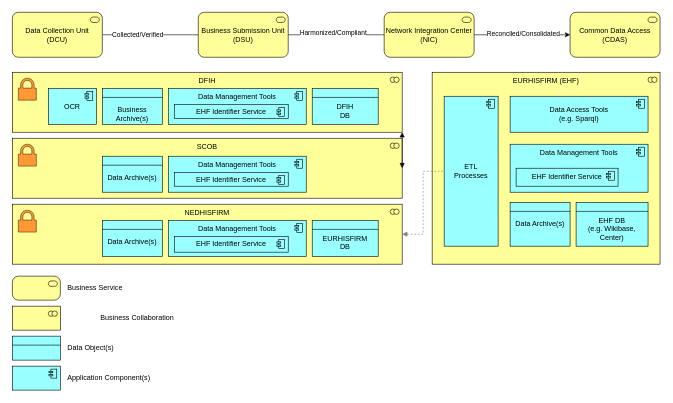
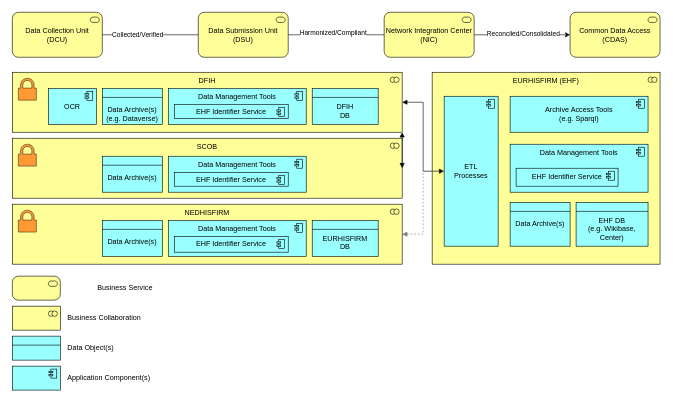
  <mxCell id="0" />
  <mxCell id="1" parent="0" />
  <mxCell id="2" value="EURHISFIRM (EHF)" style="html=1;outlineConnect=0;whiteSpace=wrap;fillColor=#ffff99;shape=mxgraph.archimate3.application;appType=collab;archiType=square;align=center;verticalAlign=top;" parent="1" vertex="1"><mxGeometry x="720" y="120" width="380" height="320" as="geometry" /></mxCell>
  <mxCell id="3" style="edgeStyle=orthogonalEdgeStyle;rounded=0;orthogonalLoop=1;jettySize=auto;html=1;exitX=1;exitY=0.5;exitDx=0;exitDy=0;exitPerimeter=0;entryX=0;entryY=0.5;entryDx=0;entryDy=0;entryPerimeter=0;endArrow=none;" parent="1" source="5" target="11" edge="1"><mxGeometry relative="1" as="geometry" /></mxCell>
  <mxCell id="4" value="Harmonized/Compliant" style="edgeLabel;html=1;align=center;verticalAlign=middle;resizable=0;points=[];" parent="3" vertex="1" connectable="0"><mxGeometry x="-0.075" y="4" relative="1" as="geometry"><mxPoint y="1" as="offset" /></mxGeometry></mxCell>
- <mxCell id="5" value="Business Submission Unit (DSU)" style="html=1;outlineConnect=0;whiteSpace=wrap;fillColor=#ffff99;shape=mxgraph.archimate3.application;appType=serv;archiType=rounded;" parent="1" vertex="1"><mxGeometry x="330" y="20" width="150" height="75" as="geometry" /></mxCell>
+ <mxCell id="5" value="Data Submission Unit (DSU)" style="html=1;outlineConnect=0;whiteSpace=wrap;fillColor=#ffff99;shape=mxgraph.archimate3.application;appType=serv;archiType=rounded;" parent="1" vertex="1"><mxGeometry x="330" y="20" width="150" height="75" as="geometry" /></mxCell>
  <mxCell id="6" style="edgeStyle=orthogonalEdgeStyle;rounded=0;orthogonalLoop=1;jettySize=auto;html=1;exitX=1;exitY=0.5;exitDx=0;exitDy=0;exitPerimeter=0;entryX=0;entryY=0.5;entryDx=0;entryDy=0;entryPerimeter=0;endArrow=none;" parent="1" source="8" target="5" edge="1"><mxGeometry relative="1" as="geometry" /></mxCell>
  <mxCell id="7" value="Collected/Verified" style="edgeLabel;html=1;align=center;verticalAlign=middle;resizable=0;points=[];" parent="6" vertex="1" connectable="0"><mxGeometry x="-0.277" y="1" relative="1" as="geometry"><mxPoint y="1" as="offset" /></mxGeometry></mxCell>
  <mxCell id="8" value="Data Collection Unit&lt;br&gt;(DCU)" style="html=1;outlineConnect=0;whiteSpace=wrap;fillColor=#ffff99;shape=mxgraph.archimate3.application;appType=serv;archiType=rounded;" parent="1" vertex="1"><mxGeometry x="20" y="20" width="150" height="75" as="geometry" /></mxCell>
  <mxCell id="9" style="edgeStyle=orthogonalEdgeStyle;rounded=0;orthogonalLoop=1;jettySize=auto;html=1;exitX=1;exitY=0.5;exitDx=0;exitDy=0;exitPerimeter=0;entryX=0;entryY=0.5;entryDx=0;entryDy=0;entryPerimeter=0;" parent="1" source="11" target="12" edge="1"><mxGeometry relative="1" as="geometry" /></mxCell>
  <mxCell id="10" value="Reconciled/Consolidated" style="edgeLabel;html=1;align=center;verticalAlign=middle;resizable=0;points=[];" parent="9" vertex="1" connectable="0"><mxGeometry x="0.013" y="3" relative="1" as="geometry"><mxPoint y="1" as="offset" /></mxGeometry></mxCell>
  <mxCell id="11" value="Network Integration Center&lt;br&gt;(NIC)" style="html=1;outlineConnect=0;whiteSpace=wrap;fillColor=#ffff99;shape=mxgraph.archimate3.application;appType=serv;archiType=rounded;" parent="1" vertex="1"><mxGeometry x="640" y="20" width="150" height="75" as="geometry" /></mxCell>
  <mxCell id="12" value="Common Data Access (CDAS)" style="html=1;outlineConnect=0;whiteSpace=wrap;fillColor=#ffff99;shape=mxgraph.archimate3.application;appType=serv;archiType=rounded;" parent="1" vertex="1"><mxGeometry x="950" y="20" width="150" height="75" as="geometry" /></mxCell>
+ <mxCell id="13" style="edgeStyle=elbowEdgeStyle;rounded=0;orthogonalLoop=1;jettySize=auto;html=1;exitX=1;exitY=0.5;exitDx=0;exitDy=0;exitPerimeter=0;entryX=0;entryY=0.5;entryDx=0;entryDy=0;entryPerimeter=0;endArrow=block;endFill=1;strokeWidth=1;startArrow=block;startFill=1;" parent="1" source="14" target="39" edge="1"><mxGeometry relative="1" as="geometry" /></mxCell>
  <mxCell id="14" value="DFIH" style="html=1;outlineConnect=0;whiteSpace=wrap;fillColor=#ffff99;shape=mxgraph.archimate3.application;appType=collab;archiType=square;verticalAlign=top;" parent="1" vertex="1"><mxGeometry x="20" y="120" width="650" height="100" as="geometry" /></mxCell>
  <mxCell id="15" value="SCOB" style="html=1;outlineConnect=0;whiteSpace=wrap;fillColor=#ffff99;shape=mxgraph.archimate3.application;appType=collab;archiType=square;verticalAlign=top;" parent="1" vertex="1"><mxGeometry x="20" y="230" width="650" height="100" as="geometry" /></mxCell>
  <mxCell id="16" value="&lt;table cellpadding=&quot;0&quot; cellspacing=&quot;0&quot; style=&quot;font-size: 1em ; width: 100% ; height: 100%&quot;&gt;&lt;tbody&gt;&lt;tr style=&quot;height: 20px&quot;&gt;&lt;td&gt;&lt;/td&gt;&lt;/tr&gt;&lt;tr&gt;&lt;td valign=&quot;top&quot; style=&quot;padding: 4px&quot;&gt;DFIH&lt;br&gt;DB&lt;br&gt;&lt;br&gt;&lt;/td&gt;&lt;/tr&gt;&lt;/tbody&gt;&lt;/table&gt;" style="html=1;outlineConnect=0;whiteSpace=wrap;fillColor=#99ffff;shape=mxgraph.archimate3.businessObject;overflow=fill;align=center;" parent="1" vertex="1"><mxGeometry x="520" y="147" width="110" height="60" as="geometry" /></mxCell>
  <mxCell id="17" value="&lt;table cellpadding=&quot;0&quot; cellspacing=&quot;0&quot; style=&quot;font-size: 1em ; width: 100% ; height: 100%&quot;&gt;&lt;tbody&gt;&lt;tr style=&quot;height: 20px&quot;&gt;&lt;td&gt;&lt;/td&gt;&lt;/tr&gt;&lt;tr&gt;&lt;td valign=&quot;top&quot; style=&quot;padding: 4px&quot;&gt;EHF DB&lt;br&gt;(e.g. Wikibase, Center)&lt;br&gt;&lt;br&gt;&lt;/td&gt;&lt;/tr&gt;&lt;/tbody&gt;&lt;/table&gt;" style="html=1;outlineConnect=0;whiteSpace=wrap;fillColor=#99ffff;shape=mxgraph.archimate3.businessObject;overflow=fill;align=center;" parent="1" vertex="1"><mxGeometry x="960" y="337" width="120" height="73" as="geometry" /></mxCell>
  <mxCell id="18" value="OCR" style="html=1;outlineConnect=0;whiteSpace=wrap;fillColor=#99ffff;shape=mxgraph.archimate3.application;appType=comp;archiType=square;align=center;" parent="1" vertex="1"><mxGeometry x="80" y="147" width="80" height="60" as="geometry" /></mxCell>
  <mxCell id="19" value="Data Management Tools" style="html=1;outlineConnect=0;whiteSpace=wrap;fillColor=#99ffff;shape=mxgraph.archimate3.application;appType=comp;archiType=square;align=center;verticalAlign=top;" parent="1" vertex="1"><mxGeometry x="280" y="147" width="230" height="60" as="geometry" /></mxCell>
  <mxCell id="20" value="Data Management Tools" style="html=1;outlineConnect=0;whiteSpace=wrap;fillColor=#99ffff;shape=mxgraph.archimate3.application;appType=comp;archiType=square;align=center;verticalAlign=top;" parent="1" vertex="1"><mxGeometry x="280" y="260" width="230" height="60" as="geometry" /></mxCell>
- <mxCell id="21" value="Data Access Tools&lt;br&gt;(e.g. Sparql)" style="html=1;outlineConnect=0;whiteSpace=wrap;fillColor=#99ffff;shape=mxgraph.archimate3.application;appType=comp;archiType=square;align=center;" parent="1" vertex="1"><mxGeometry x="850" y="160" width="230" height="60" as="geometry" /></mxCell>
+ <mxCell id="21" value="Archive Access Tools&lt;br&gt;(e.g. Sparql)" style="html=1;outlineConnect=0;whiteSpace=wrap;fillColor=#99ffff;shape=mxgraph.archimate3.application;appType=comp;archiType=square;align=center;" parent="1" vertex="1"><mxGeometry x="850" y="160" width="230" height="60" as="geometry" /></mxCell>
  <mxCell id="22" value="" style="html=1;outlineConnect=0;whiteSpace=wrap;fillColor=#ffff99;shape=mxgraph.archimate3.application;appType=collab;archiType=square;align=center;" parent="1" vertex="1"><mxGeometry x="20" y="510" width="80" height="40" as="geometry" /></mxCell>
- <mxCell id="23" value="Business Collaboration" style="text;html=1;strokeColor=none;fillColor=none;align=left;verticalAlign=middle;whiteSpace=wrap;rounded=0;" parent="1" vertex="1"><mxGeometry x="165" y="520" width="150" height="20" as="geometry" /></mxCell>
+ <mxCell id="23" value="Business Collaboration" style="text;html=1;strokeColor=none;fillColor=none;align=left;verticalAlign=middle;whiteSpace=wrap;rounded=0;" parent="1" vertex="1"><mxGeometry x="110" y="520" width="150" height="20" as="geometry" /></mxCell>
  <mxCell id="24" value="Data Object(s)" style="text;html=1;strokeColor=none;fillColor=none;align=left;verticalAlign=middle;whiteSpace=wrap;rounded=0;" parent="1" vertex="1"><mxGeometry x="110" y="570" width="150" height="20" as="geometry" /></mxCell>
  <mxCell id="25" value="&lt;table cellpadding=&quot;0&quot; cellspacing=&quot;0&quot; style=&quot;font-size:1em;width:100%;height:100%;&quot;&gt;&lt;tr style=&quot;height:20px;&quot;&gt;&lt;td align=&quot;center&quot;&gt;&lt;/td&gt;&lt;/tr&gt;&lt;tr&gt;&lt;td align=&quot;left&quot; valign=&quot;top&quot; style=&quot;padding:4px;&quot;&gt;&lt;/td&gt;&lt;/tr&gt;&lt;/table&gt;" style="html=1;outlineConnect=0;whiteSpace=wrap;fillColor=#99ffff;shape=mxgraph.archimate3.businessObject;overflow=fill;align=left;" parent="1" vertex="1"><mxGeometry x="20" y="560" width="80" height="40" as="geometry" /></mxCell>
  <mxCell id="26" value="" style="html=1;outlineConnect=0;whiteSpace=wrap;fillColor=#99ffff;shape=mxgraph.archimate3.application;appType=comp;archiType=square;align=left;" parent="1" vertex="1"><mxGeometry x="20" y="610" width="80" height="40" as="geometry" /></mxCell>
  <mxCell id="27" value="Application Component(s)" style="text;html=1;strokeColor=none;fillColor=none;align=left;verticalAlign=middle;whiteSpace=wrap;rounded=0;" parent="1" vertex="1"><mxGeometry x="110" y="620" width="150" height="20" as="geometry" /></mxCell>
  <mxCell id="28" value="" style="html=1;outlineConnect=0;whiteSpace=wrap;fillColor=#ffff99;shape=mxgraph.archimate3.application;appType=serv;archiType=rounded;align=left;" parent="1" vertex="1"><mxGeometry x="20" y="460" width="80" height="40" as="geometry" /></mxCell>
- <mxCell id="29" value="Business Service" style="text;html=1;strokeColor=none;fillColor=none;align=left;verticalAlign=middle;whiteSpace=wrap;rounded=0;" parent="1" vertex="1"><mxGeometry x="110" y="470" width="150" height="20" as="geometry" /></mxCell>
+ <mxCell id="29" value="Business Service" style="text;html=1;strokeColor=none;fillColor=none;align=left;verticalAlign=middle;whiteSpace=wrap;rounded=0;" parent="1" vertex="1"><mxGeometry x="160" y="470" width="150" height="20" as="geometry" /></mxCell>
  <mxCell id="30" style="edgeStyle=elbowEdgeStyle;rounded=0;orthogonalLoop=1;jettySize=auto;html=1;exitX=1;exitY=0.5;exitDx=0;exitDy=0;exitPerimeter=0;entryX=0;entryY=0.5;entryDx=0;entryDy=0;entryPerimeter=0;startArrow=block;startFill=1;endArrow=none;endFill=1;strokeWidth=1;dashed=1;strokeColor=#808080;" parent="1" source="31" target="39" edge="1"><mxGeometry relative="1" as="geometry" /></mxCell>
  <mxCell id="31" value="NEDHISFIRM" style="html=1;outlineConnect=0;whiteSpace=wrap;fillColor=#ffff99;shape=mxgraph.archimate3.application;appType=collab;archiType=square;verticalAlign=top;" parent="1" vertex="1"><mxGeometry x="20" y="340" width="650" height="100" as="geometry" /></mxCell>
  <mxCell id="32" value="&lt;table cellpadding=&quot;0&quot; cellspacing=&quot;0&quot; style=&quot;font-size: 1em ; width: 100% ; height: 100%&quot;&gt;&lt;tbody&gt;&lt;tr style=&quot;height: 20px&quot;&gt;&lt;td&gt;&lt;/td&gt;&lt;/tr&gt;&lt;tr&gt;&lt;td valign=&quot;top&quot; style=&quot;padding: 4px&quot;&gt;EURHISFIRM&lt;br&gt;DB&lt;br&gt;&lt;br&gt;&lt;/td&gt;&lt;/tr&gt;&lt;/tbody&gt;&lt;/table&gt;" style="html=1;outlineConnect=0;whiteSpace=wrap;fillColor=#99ffff;shape=mxgraph.archimate3.businessObject;overflow=fill;align=center;" parent="1" vertex="1"><mxGeometry x="520" y="367" width="110" height="60" as="geometry" /></mxCell>
  <mxCell id="33" value="Data Management Tools" style="html=1;outlineConnect=0;whiteSpace=wrap;fillColor=#99ffff;shape=mxgraph.archimate3.application;appType=comp;archiType=square;align=center;verticalAlign=top;" parent="1" vertex="1"><mxGeometry x="280" y="367" width="230" height="60" as="geometry" /></mxCell>
  <mxCell id="34" value="EHF Identifier Service" style="html=1;outlineConnect=0;whiteSpace=wrap;fillColor=#99ffff;shape=mxgraph.archimate3.application;appType=comp;archiType=square;" parent="1" vertex="1"><mxGeometry x="290" y="394" width="190" height="26" as="geometry" /></mxCell>
  <mxCell id="35" value="EHF Identifier Service" style="html=1;outlineConnect=0;whiteSpace=wrap;fillColor=#99ffff;shape=mxgraph.archimate3.application;appType=comp;archiType=square;" parent="1" vertex="1"><mxGeometry x="290" y="287" width="190" height="23" as="geometry" /></mxCell>
  <mxCell id="36" value="EHF Identifier Service" style="html=1;outlineConnect=0;whiteSpace=wrap;fillColor=#99ffff;shape=mxgraph.archimate3.application;appType=comp;archiType=square;" parent="1" vertex="1"><mxGeometry x="290" y="174" width="190" height="23" as="geometry" /></mxCell>
  <mxCell id="37" value="Data Management Tools" style="html=1;outlineConnect=0;whiteSpace=wrap;fillColor=#99ffff;shape=mxgraph.archimate3.application;appType=comp;archiType=square;align=center;verticalAlign=top;" parent="1" vertex="1"><mxGeometry x="850" y="240" width="230" height="80" as="geometry" /></mxCell>
  <mxCell id="38" value="EHF Identifier&amp;nbsp;Service" style="html=1;outlineConnect=0;whiteSpace=wrap;fillColor=#99ffff;shape=mxgraph.archimate3.application;appType=comp;archiType=square;" parent="1" vertex="1"><mxGeometry x="860" y="280" width="170" height="30" as="geometry" /></mxCell>
  <mxCell id="39" value="ETL&lt;br&gt;Processes" style="html=1;outlineConnect=0;whiteSpace=wrap;fillColor=#99ffff;shape=mxgraph.archimate3.application;appType=comp;archiType=square;" parent="1" vertex="1"><mxGeometry x="740" y="160" width="90" height="250" as="geometry" /></mxCell>
  <mxCell id="40" value="&lt;br&gt;&lt;br&gt;Data Archive(s)" style="html=1;outlineConnect=0;whiteSpace=wrap;fillColor=#99ffff;shape=mxgraph.archimate3.businessObject;overflow=fill;align=center;" parent="1" vertex="1"><mxGeometry x="170" y="367" width="100" height="60" as="geometry" /></mxCell>
  <mxCell id="41" value="&lt;br&gt;&lt;br&gt;Data Archive(s)" style="html=1;outlineConnect=0;whiteSpace=wrap;fillColor=#99ffff;shape=mxgraph.archimate3.businessObject;overflow=fill;align=center;" parent="1" vertex="1"><mxGeometry x="170" y="260" width="100" height="60" as="geometry" /></mxCell>
- <mxCell id="42" value="&lt;br&gt;&lt;br&gt;Business Archive(s)&lt;br&gt;(e.g. Dataverse)" style="html=1;outlineConnect=0;whiteSpace=wrap;fillColor=#99ffff;shape=mxgraph.archimate3.businessObject;overflow=fill;align=center;" parent="1" vertex="1"><mxGeometry x="170" y="147" width="100" height="60" as="geometry" /></mxCell>
+ <mxCell id="42" value="&lt;br&gt;&lt;br&gt;Data Archive(s)&lt;br&gt;(e.g. Dataverse)" style="html=1;outlineConnect=0;whiteSpace=wrap;fillColor=#99ffff;shape=mxgraph.archimate3.businessObject;overflow=fill;align=center;" parent="1" vertex="1"><mxGeometry x="170" y="147" width="100" height="60" as="geometry" /></mxCell>
  <mxCell id="43" value="&lt;br&gt;&lt;br&gt;Data Archive(s)" style="html=1;outlineConnect=0;whiteSpace=wrap;fillColor=#99ffff;shape=mxgraph.archimate3.businessObject;overflow=fill;align=center;" parent="1" vertex="1"><mxGeometry x="850" y="337" width="100" height="73" as="geometry" /></mxCell>
  <mxCell id="44" value="" style="verticalAlign=top;verticalLabelPosition=bottom;labelPosition=center;align=center;html=1;outlineConnect=0;gradientDirection=north;strokeWidth=4;shape=mxgraph.networks.secured;fillColor=#FF9933;" parent="1" vertex="1"><mxGeometry x="30" y="350" width="30" height="36.5" as="geometry" /></mxCell>
  <mxCell id="45" value="" style="verticalAlign=top;verticalLabelPosition=bottom;labelPosition=center;align=center;html=1;outlineConnect=0;gradientDirection=north;strokeWidth=4;shape=mxgraph.networks.secured;fillColor=#FF9933;" parent="1" vertex="1"><mxGeometry x="30" y="240" width="30" height="36.5" as="geometry" /></mxCell>
  <mxCell id="46" value="" style="verticalAlign=top;verticalLabelPosition=bottom;labelPosition=center;align=center;html=1;outlineConnect=0;gradientDirection=north;strokeWidth=4;shape=mxgraph.networks.secured;fillColor=#FF9933;" parent="1" vertex="1"><mxGeometry x="30" y="130" width="30" height="36.5" as="geometry" /></mxCell>
  <mxCell id="47" style="edgeStyle=elbowEdgeStyle;rounded=0;orthogonalLoop=1;jettySize=auto;html=1;exitX=1;exitY=0.5;exitDx=0;exitDy=0;exitPerimeter=0;endArrow=block;endFill=1;strokeWidth=1;startArrow=block;startFill=1;" parent="1" source="15" target="14" edge="1"><mxGeometry relative="1" as="geometry" /></mxCell>
